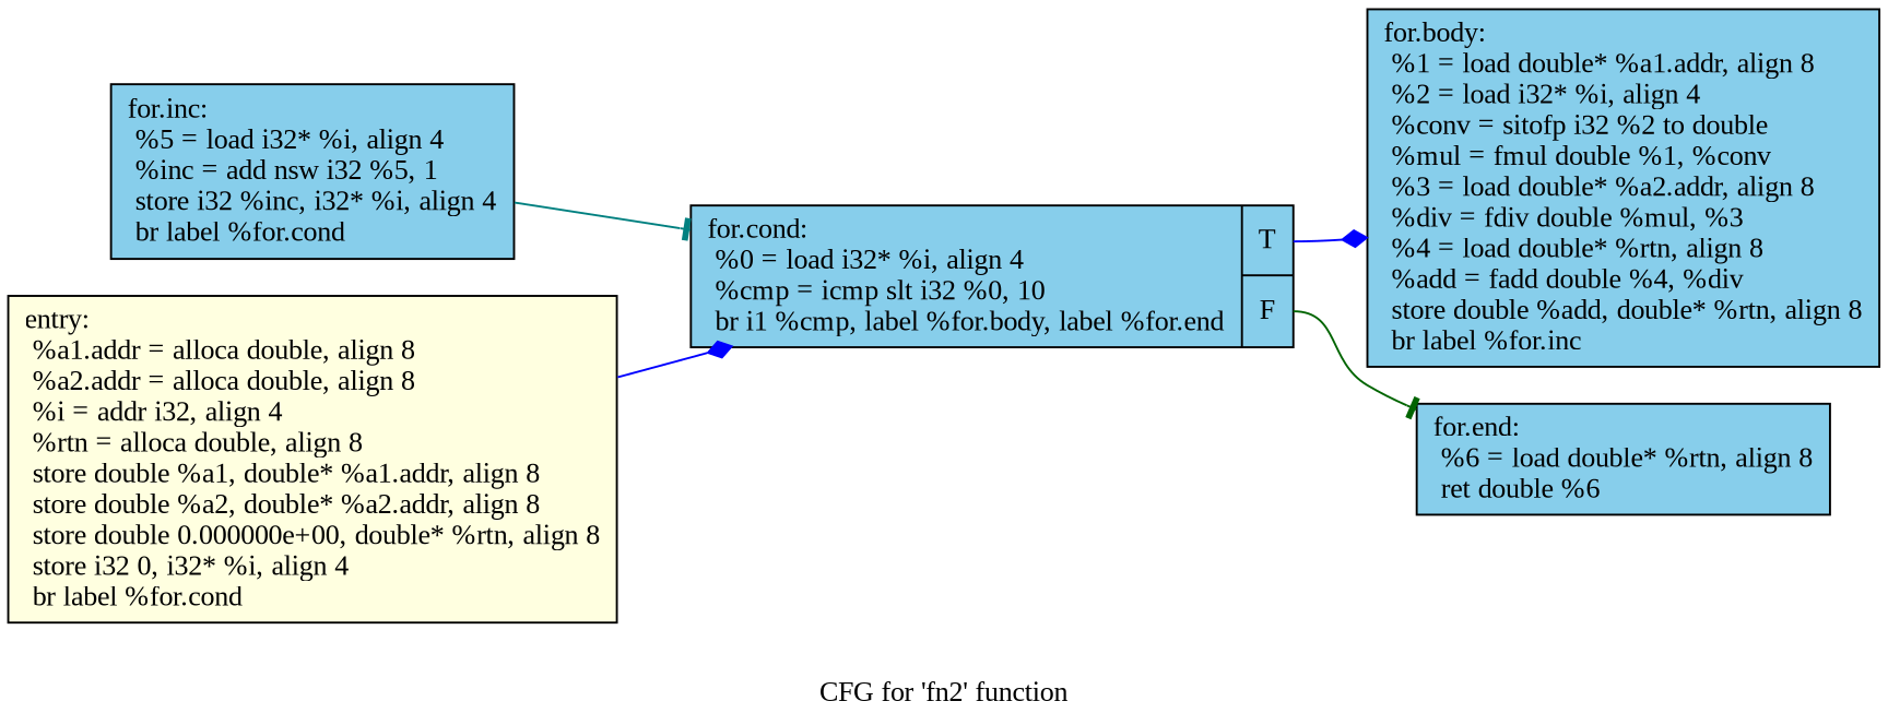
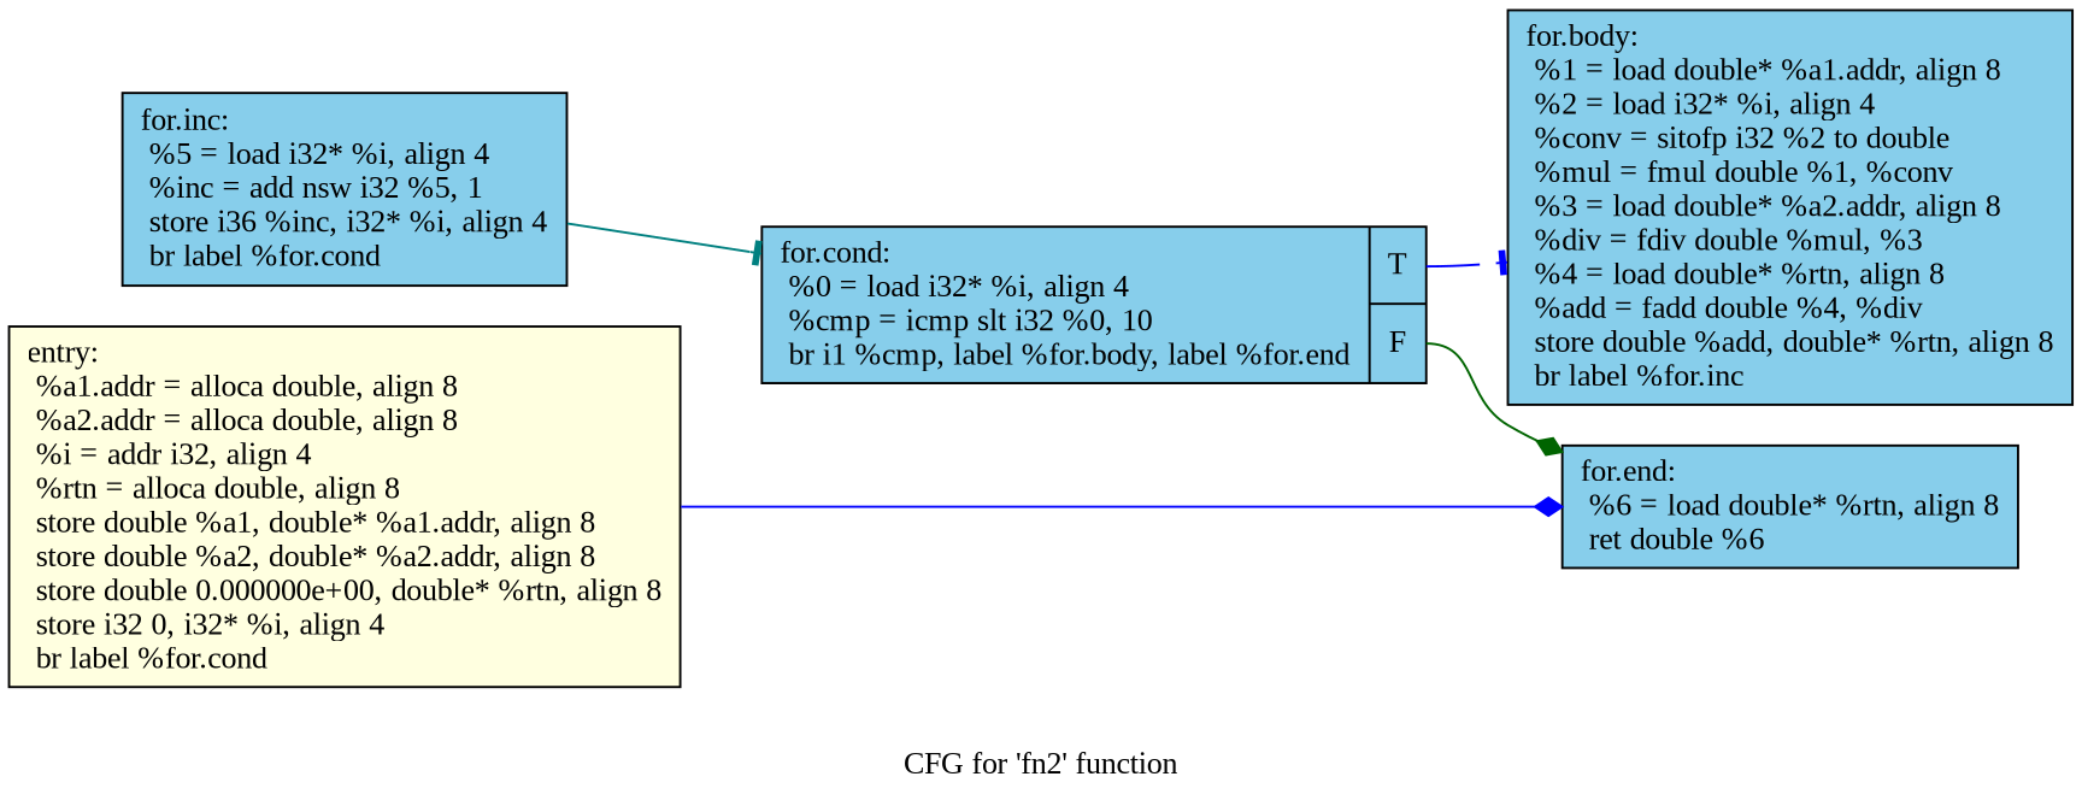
  digraph {
    fontname="Liberation Serif"
    label="CFG for 'fn2' function"
    rankdir=LR
    node [fillcolor=skyblue fontname="Liberation Serif" shape=record style=filled]
    edge [arrowhead=diamond color=blue fontname="Liberation Serif"]
    n1 [fillcolor=lightyellow label="{entry:\l  %a1.addr = alloca double, align 8\l  %a2.addr = alloca double, align 8\l  %i = addr i32, align 4\l  %rtn = alloca double, align 8\l  store double %a1, double* %a1.addr, align 8\l  store double %a2, double* %a2.addr, align 8\l  store double 0.000000e+00, double* %rtn, align 8\l  store i32 0, i32* %i, align 4\l  br label %for.cond\l}"]
    n2 [label="{for.cond:                                         \l  %0 = load i32* %i, align 4\l  %cmp = icmp slt i32 %0, 10\l  br i1 %cmp, label %for.body, label %for.end\l|{<s0>T|<s1>F}}"]
    n3 [label="{for.body:                                         \l  %1 = load double* %a1.addr, align 8\l  %2 = load i32* %i, align 4\l  %conv = sitofp i32 %2 to double\l  %mul = fmul double %1, %conv\l  %3 = load double* %a2.addr, align 8\l  %div = fdiv double %mul, %3\l  %4 = load double* %rtn, align 8\l  %add = fadd double %4, %div\l  store double %add, double* %rtn, align 8\l  br label %for.inc\l}"]
    n4 [label="{for.end:                                          \l  %6 = load double* %rtn, align 8\l  ret double %6\l}"]
-   n5 [label="{for.inc:                                          \l  %5 = load i32* %i, align 4\l  %inc = add nsw i32 %5, 1\l  store i32 %inc, i32* %i, align 4\l  br label %for.cond\l}"]
-   n1 -> n2
-   n2 -> n3 [tailport=s0]
-   n2 -> n4 [arrowhead=tee color=darkgreen tailport=s1]
+   n5 [label="{for.inc:                                          \l  %5 = load i32* %i, align 4\l  %inc = add nsw i32 %5, 1\l  store i36 %inc, i32* %i, align 4\l  br label %for.cond\l}"]
+   n1 -> n4
+   n2 -> n3 [arrowhead=tee tailport=s0]
+   n2 -> n4 [color=darkgreen tailport=s1]
    n5 -> n2 [arrowhead=tee color=teal]
  }
